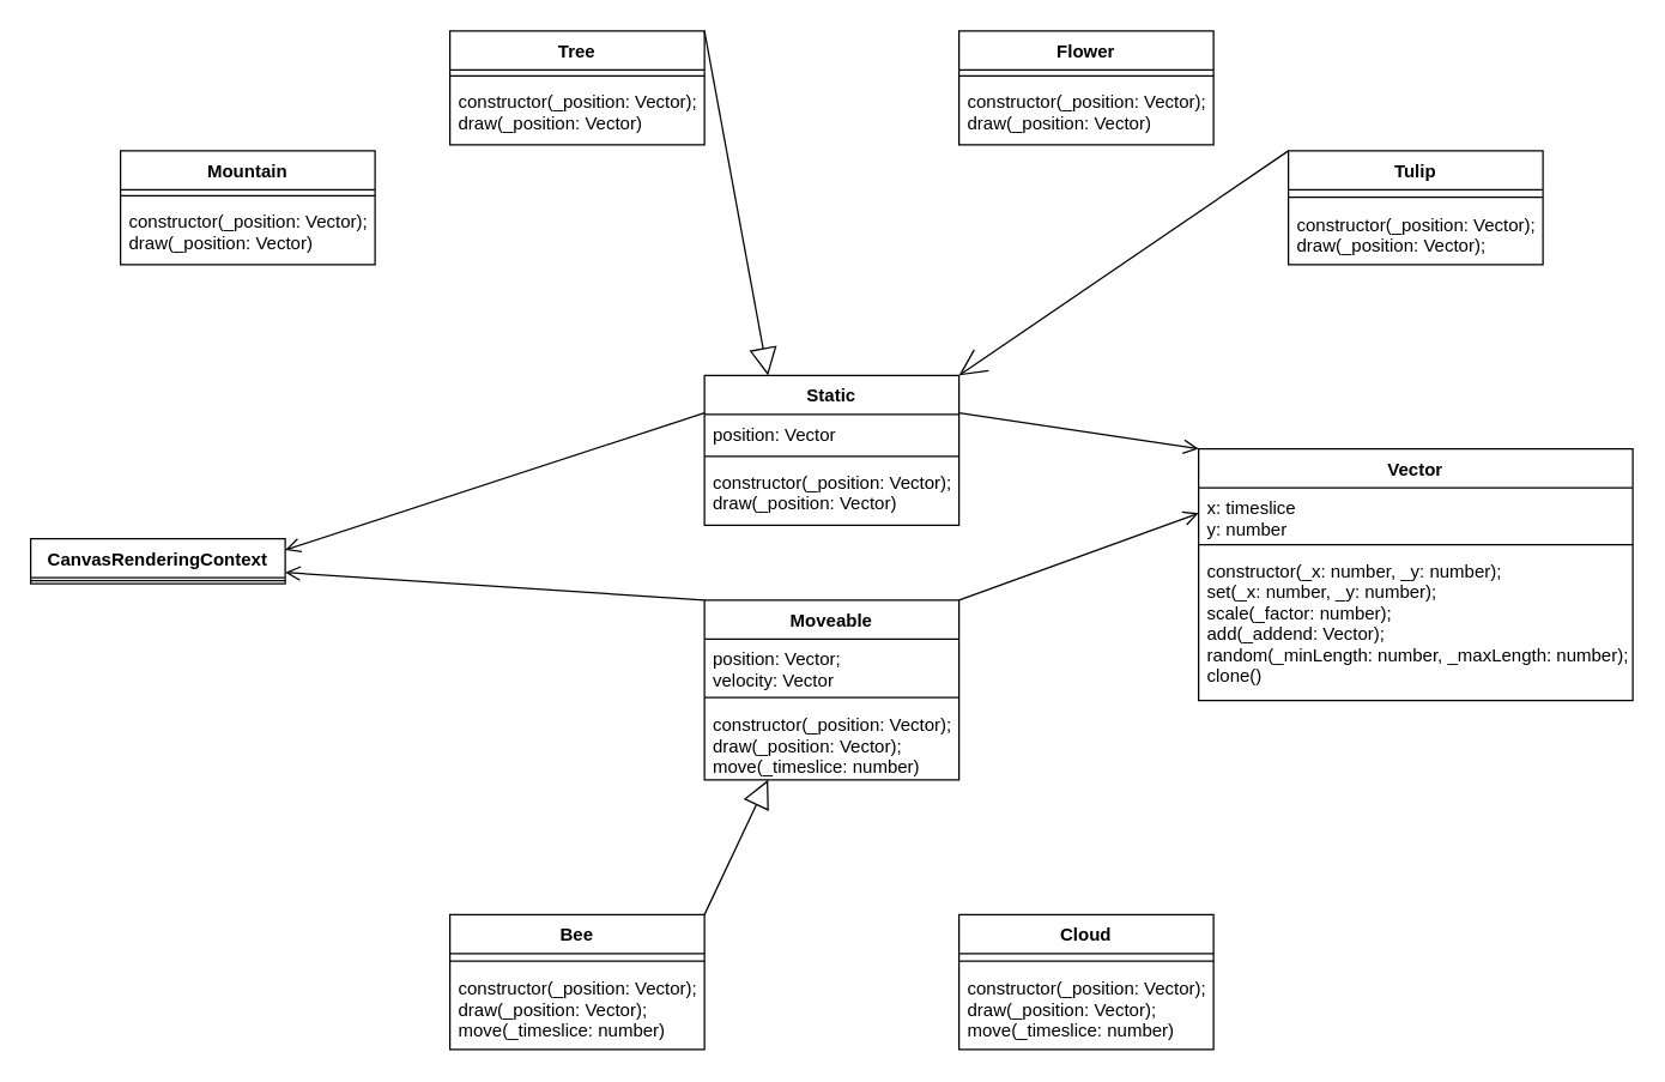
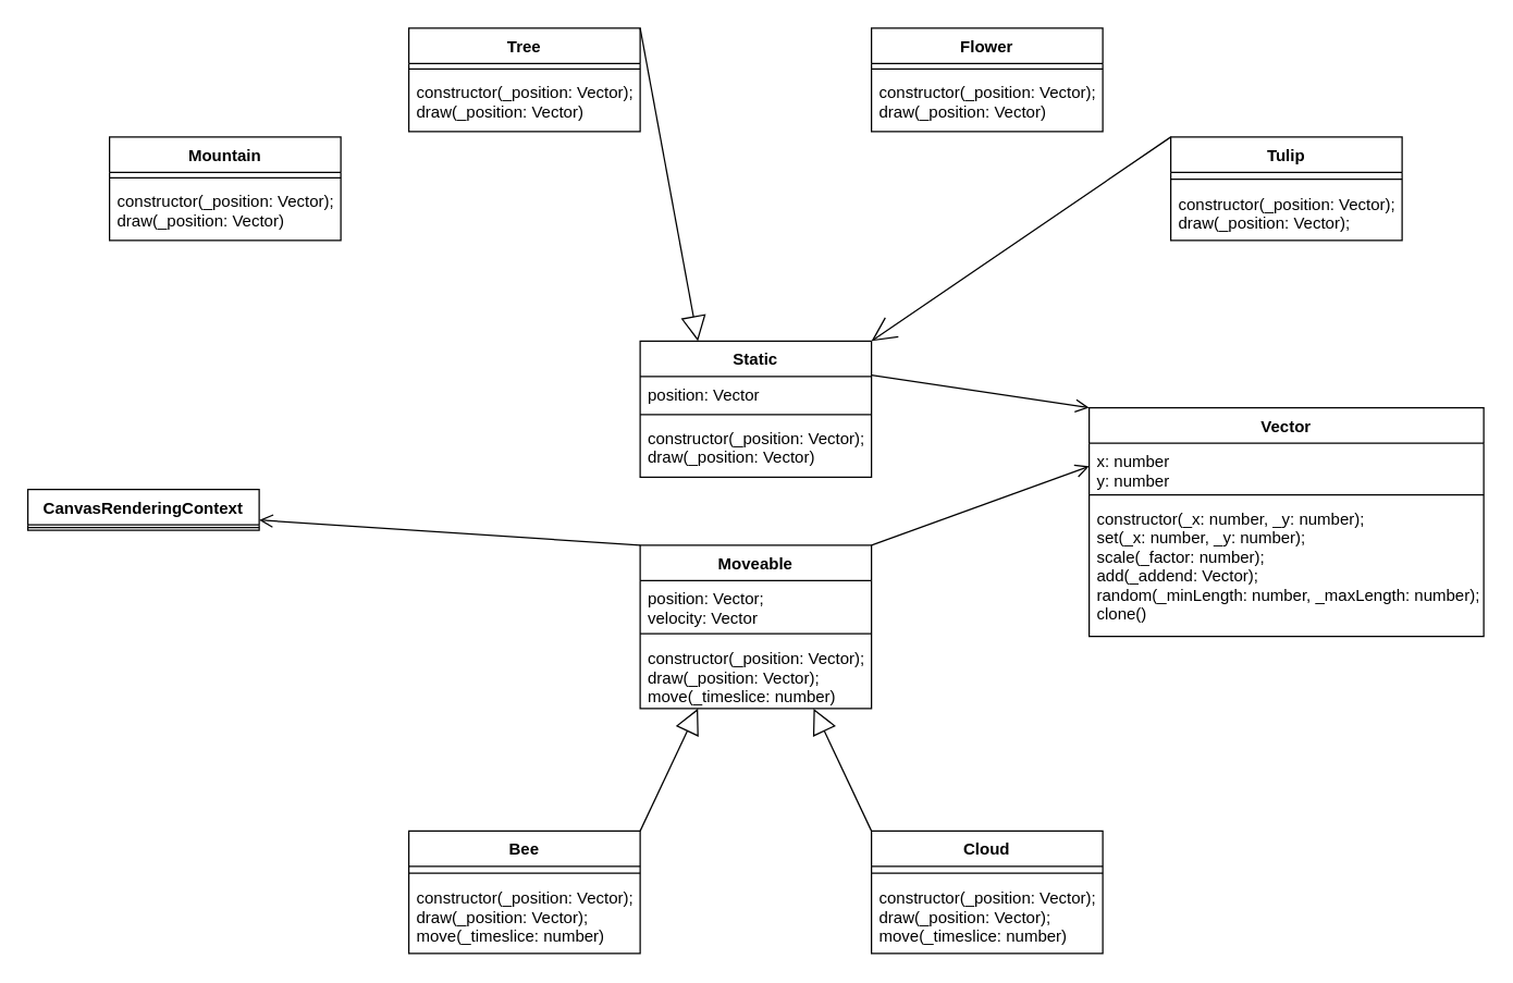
  <mxCell id="0" />
  <mxCell id="1" parent="0" />
  <mxCell id="2" value="Mountain" style="swimlane;fontStyle=1;align=center;verticalAlign=top;childLayout=stackLayout;horizontal=1;startSize=26;horizontalStack=0;resizeParent=1;resizeLast=0;collapsible=1;marginBottom=0;rounded=0;shadow=0;strokeWidth=1;" parent="1" vertex="1"><mxGeometry x="80" y="100" width="170" height="76" as="geometry"><mxRectangle x="220" y="120" width="160" height="26" as="alternateBounds" /></mxGeometry></mxCell>
  <mxCell id="3" value="" style="line;html=1;strokeWidth=1;align=left;verticalAlign=middle;spacingTop=-1;spacingLeft=3;spacingRight=3;rotatable=0;labelPosition=right;points=[];portConstraint=eastwest;" parent="2" vertex="1"><mxGeometry y="26" width="170" height="8" as="geometry" /></mxCell>
  <mxCell id="4" value="constructor(_position: Vector);&#10;draw(_position: Vector)" style="text;align=left;verticalAlign=top;spacingLeft=4;spacingRight=4;overflow=hidden;rotatable=0;points=[[0,0.5],[1,0.5]];portConstraint=eastwest;" parent="2" vertex="1"><mxGeometry y="34" width="170" height="42" as="geometry" /></mxCell>
  <mxCell id="5" value="Tree" style="swimlane;fontStyle=1;align=center;verticalAlign=top;childLayout=stackLayout;horizontal=1;startSize=26;horizontalStack=0;resizeParent=1;resizeLast=0;collapsible=1;marginBottom=0;rounded=0;shadow=0;strokeWidth=1;" parent="1" vertex="1"><mxGeometry x="300" y="20" width="170" height="76" as="geometry"><mxRectangle x="220" y="120" width="160" height="26" as="alternateBounds" /></mxGeometry></mxCell>
  <mxCell id="6" value="" style="line;html=1;strokeWidth=1;align=left;verticalAlign=middle;spacingTop=-1;spacingLeft=3;spacingRight=3;rotatable=0;labelPosition=right;points=[];portConstraint=eastwest;" parent="5" vertex="1"><mxGeometry y="26" width="170" height="8" as="geometry" /></mxCell>
  <mxCell id="7" value="constructor(_position: Vector);&#10;draw(_position: Vector)" style="text;align=left;verticalAlign=top;spacingLeft=4;spacingRight=4;overflow=hidden;rotatable=0;points=[[0,0.5],[1,0.5]];portConstraint=eastwest;" parent="5" vertex="1"><mxGeometry y="34" width="170" height="36" as="geometry" /></mxCell>
  <mxCell id="8" value="Vector" style="swimlane;fontStyle=1;align=center;verticalAlign=top;childLayout=stackLayout;horizontal=1;startSize=26;horizontalStack=0;resizeParent=1;resizeLast=0;collapsible=1;marginBottom=0;rounded=0;shadow=0;strokeWidth=1;" parent="1" vertex="1"><mxGeometry x="800" y="299" width="290" height="168" as="geometry"><mxRectangle x="220" y="120" width="160" height="26" as="alternateBounds" /></mxGeometry></mxCell>
- <mxCell id="9" value="x: timeslice&#10;y: number" style="text;align=left;verticalAlign=top;spacingLeft=4;spacingRight=4;overflow=hidden;rotatable=0;points=[[0,0.5],[1,0.5]];portConstraint=eastwest;" parent="8" vertex="1"><mxGeometry y="26" width="290" height="34" as="geometry" /></mxCell>
+ <mxCell id="9" value="x: number&#10;y: number" style="text;align=left;verticalAlign=top;spacingLeft=4;spacingRight=4;overflow=hidden;rotatable=0;points=[[0,0.5],[1,0.5]];portConstraint=eastwest;" parent="8" vertex="1"><mxGeometry y="26" width="290" height="34" as="geometry" /></mxCell>
  <mxCell id="10" value="" style="line;html=1;strokeWidth=1;align=left;verticalAlign=middle;spacingTop=-1;spacingLeft=3;spacingRight=3;rotatable=0;labelPosition=right;points=[];portConstraint=eastwest;" parent="8" vertex="1"><mxGeometry y="60" width="290" height="8" as="geometry" /></mxCell>
  <mxCell id="11" value="constructor(_x: number, _y: number);&#10;set(_x: number, _y: number);&#10;scale(_factor: number);&#10;add(_addend: Vector);&#10;random(_minLength: number, _maxLength: number);&#10;clone()" style="text;align=left;verticalAlign=top;spacingLeft=4;spacingRight=4;overflow=hidden;rotatable=0;points=[[0,0.5],[1,0.5]];portConstraint=eastwest;" parent="8" vertex="1"><mxGeometry y="68" width="290" height="100" as="geometry" /></mxCell>
  <mxCell id="12" value="CanvasRenderingContext" style="swimlane;fontStyle=1;align=center;verticalAlign=top;childLayout=stackLayout;horizontal=1;startSize=26;horizontalStack=0;resizeParent=1;resizeLast=0;collapsible=1;marginBottom=0;rounded=0;shadow=0;strokeWidth=1;" parent="1" vertex="1"><mxGeometry x="20" y="359" width="170" height="30" as="geometry"><mxRectangle x="220" y="120" width="160" height="26" as="alternateBounds" /></mxGeometry></mxCell>
  <mxCell id="13" value="" style="line;html=1;strokeWidth=1;align=left;verticalAlign=middle;spacingTop=-1;spacingLeft=3;spacingRight=3;rotatable=0;labelPosition=right;points=[];portConstraint=eastwest;" parent="12" vertex="1"><mxGeometry y="26" width="170" height="4" as="geometry" /></mxCell>
  <mxCell id="14" value="Cloud" style="swimlane;fontStyle=1;align=center;verticalAlign=top;childLayout=stackLayout;horizontal=1;startSize=26;horizontalStack=0;resizeParent=1;resizeLast=0;collapsible=1;marginBottom=0;rounded=0;shadow=0;strokeWidth=1;" parent="1" vertex="1"><mxGeometry x="640" y="610" width="170" height="90" as="geometry"><mxRectangle x="220" y="120" width="160" height="26" as="alternateBounds" /></mxGeometry></mxCell>
  <mxCell id="15" value="" style="line;html=1;strokeWidth=1;align=left;verticalAlign=middle;spacingTop=-1;spacingLeft=3;spacingRight=3;rotatable=0;labelPosition=right;points=[];portConstraint=eastwest;" parent="14" vertex="1"><mxGeometry y="26" width="170" height="10" as="geometry" /></mxCell>
  <mxCell id="16" value="constructor(_position: Vector);&#10;draw(_position: Vector);&#10;move(_timeslice: number)" style="text;align=left;verticalAlign=top;spacingLeft=4;spacingRight=4;overflow=hidden;rotatable=0;points=[[0,0.5],[1,0.5]];portConstraint=eastwest;" parent="14" vertex="1"><mxGeometry y="36" width="170" height="48" as="geometry" /></mxCell>
  <mxCell id="17" value="Tulip" style="swimlane;fontStyle=1;align=center;verticalAlign=top;childLayout=stackLayout;horizontal=1;startSize=26;horizontalStack=0;resizeParent=1;resizeLast=0;collapsible=1;marginBottom=0;rounded=0;shadow=0;strokeWidth=1;" parent="1" vertex="1"><mxGeometry x="860" y="100" width="170" height="76" as="geometry"><mxRectangle x="220" y="120" width="160" height="26" as="alternateBounds" /></mxGeometry></mxCell>
  <mxCell id="18" value="" style="line;html=1;strokeWidth=1;align=left;verticalAlign=middle;spacingTop=-1;spacingLeft=3;spacingRight=3;rotatable=0;labelPosition=right;points=[];portConstraint=eastwest;" parent="17" vertex="1"><mxGeometry y="26" width="170" height="10" as="geometry" /></mxCell>
  <mxCell id="19" value="constructor(_position: Vector);&#10;draw(_position: Vector);" style="text;align=left;verticalAlign=top;spacingLeft=4;spacingRight=4;overflow=hidden;rotatable=0;points=[[0,0.5],[1,0.5]];portConstraint=eastwest;" parent="17" vertex="1"><mxGeometry y="36" width="170" height="40" as="geometry" /></mxCell>
  <mxCell id="20" value="Bee" style="swimlane;fontStyle=1;align=center;verticalAlign=top;childLayout=stackLayout;horizontal=1;startSize=26;horizontalStack=0;resizeParent=1;resizeLast=0;collapsible=1;marginBottom=0;rounded=0;shadow=0;strokeWidth=1;" parent="1" vertex="1"><mxGeometry x="300" y="610" width="170" height="90" as="geometry"><mxRectangle x="220" y="120" width="160" height="26" as="alternateBounds" /></mxGeometry></mxCell>
  <mxCell id="21" value="" style="line;html=1;strokeWidth=1;align=left;verticalAlign=middle;spacingTop=-1;spacingLeft=3;spacingRight=3;rotatable=0;labelPosition=right;points=[];portConstraint=eastwest;" parent="20" vertex="1"><mxGeometry y="26" width="170" height="10" as="geometry" /></mxCell>
  <mxCell id="22" value="constructor(_position: Vector);&#10;draw(_position: Vector);&#10;move(_timeslice: number)" style="text;align=left;verticalAlign=top;spacingLeft=4;spacingRight=4;overflow=hidden;rotatable=0;points=[[0,0.5],[1,0.5]];portConstraint=eastwest;" parent="20" vertex="1"><mxGeometry y="36" width="170" height="48" as="geometry" /></mxCell>
  <mxCell id="23" value="Static" style="swimlane;fontStyle=1;align=center;verticalAlign=top;childLayout=stackLayout;horizontal=1;startSize=26;horizontalStack=0;resizeParent=1;resizeLast=0;collapsible=1;marginBottom=0;rounded=0;shadow=0;strokeWidth=1;" vertex="1" parent="1"><mxGeometry x="470" y="250" width="170" height="100" as="geometry"><mxRectangle x="220" y="120" width="160" height="26" as="alternateBounds" /></mxGeometry></mxCell>
  <mxCell id="24" value="position: Vector" style="text;align=left;verticalAlign=top;spacingLeft=4;spacingRight=4;overflow=hidden;rotatable=0;points=[[0,0.5],[1,0.5]];portConstraint=eastwest;" vertex="1" parent="23"><mxGeometry y="26" width="170" height="24" as="geometry" /></mxCell>
  <mxCell id="25" value="" style="line;html=1;strokeWidth=1;align=left;verticalAlign=middle;spacingTop=-1;spacingLeft=3;spacingRight=3;rotatable=0;labelPosition=right;points=[];portConstraint=eastwest;" vertex="1" parent="23"><mxGeometry y="50" width="170" height="8" as="geometry" /></mxCell>
  <mxCell id="26" value="constructor(_position: Vector);&#10;draw(_position: Vector)" style="text;align=left;verticalAlign=top;spacingLeft=4;spacingRight=4;overflow=hidden;rotatable=0;points=[[0,0.5],[1,0.5]];portConstraint=eastwest;" vertex="1" parent="23"><mxGeometry y="58" width="170" height="42" as="geometry" /></mxCell>
  <mxCell id="27" value="Moveable" style="swimlane;fontStyle=1;align=center;verticalAlign=top;childLayout=stackLayout;horizontal=1;startSize=26;horizontalStack=0;resizeParent=1;resizeLast=0;collapsible=1;marginBottom=0;rounded=0;shadow=0;strokeWidth=1;" vertex="1" parent="1"><mxGeometry x="470" y="400" width="170" height="120" as="geometry"><mxRectangle x="220" y="120" width="160" height="26" as="alternateBounds" /></mxGeometry></mxCell>
  <mxCell id="28" value="position: Vector;&#10;velocity: Vector" style="text;align=left;verticalAlign=top;spacingLeft=4;spacingRight=4;overflow=hidden;rotatable=0;points=[[0,0.5],[1,0.5]];portConstraint=eastwest;" vertex="1" parent="27"><mxGeometry y="26" width="170" height="34" as="geometry" /></mxCell>
  <mxCell id="29" value="" style="line;html=1;strokeWidth=1;align=left;verticalAlign=middle;spacingTop=-1;spacingLeft=3;spacingRight=3;rotatable=0;labelPosition=right;points=[];portConstraint=eastwest;" vertex="1" parent="27"><mxGeometry y="60" width="170" height="10" as="geometry" /></mxCell>
  <mxCell id="30" value="constructor(_position: Vector);&#10;draw(_position: Vector);&#10;move(_timeslice: number)" style="text;align=left;verticalAlign=top;spacingLeft=4;spacingRight=4;overflow=hidden;rotatable=0;points=[[0,0.5],[1,0.5]];portConstraint=eastwest;" vertex="1" parent="27"><mxGeometry y="70" width="170" height="48" as="geometry" /></mxCell>
  <mxCell id="31" value="" style="endArrow=open;startArrow=none;endFill=0;startFill=0;endSize=8;html=1;verticalAlign=bottom;labelBackgroundColor=none;strokeWidth=1;exitX=1;exitY=0;exitDx=0;exitDy=0;entryX=0;entryY=0.5;entryDx=0;entryDy=0;" edge="1" parent="1" source="27" target="9"><mxGeometry width="160" relative="1" as="geometry"><mxPoint x="560" y="340" as="sourcePoint" /><mxPoint x="720" y="340" as="targetPoint" /></mxGeometry></mxCell>
  <mxCell id="32" value="" style="endArrow=block;endSize=16;endFill=0;html=1;exitX=1;exitY=0;exitDx=0;exitDy=0;entryX=0.25;entryY=1;entryDx=0;entryDy=0;" edge="1" parent="1" source="20" target="27"><mxGeometry width="160" relative="1" as="geometry"><mxPoint x="120" y="490" as="sourcePoint" /><mxPoint x="280" y="490" as="targetPoint" /></mxGeometry></mxCell>
+ <mxCell id="33" value="" style="endArrow=block;endSize=16;endFill=0;html=1;exitX=0;exitY=0;exitDx=0;exitDy=0;entryX=0.75;entryY=1;entryDx=0;entryDy=0;" edge="1" parent="1" source="14" target="27"><mxGeometry width="160" relative="1" as="geometry"><mxPoint x="130" y="500" as="sourcePoint" /><mxPoint x="290" y="500" as="targetPoint" /></mxGeometry></mxCell>
  <mxCell id="34" value="" style="endArrow=block;endSize=16;endFill=0;html=1;exitX=1;exitY=0;exitDx=0;exitDy=0;entryX=0.25;entryY=0;entryDx=0;entryDy=0;" edge="1" parent="1" source="5" target="23"><mxGeometry width="160" relative="1" as="geometry"><mxPoint x="140" y="510" as="sourcePoint" /><mxPoint x="300" y="510" as="targetPoint" /></mxGeometry></mxCell>
  <mxCell id="35" value="" style="endArrow=open;endSize=16;endFill=0;html=1;exitX=0;exitY=0;exitDx=0;exitDy=0;entryX=1;entryY=0;entryDx=0;entryDy=0;" edge="1" parent="1" source="17" target="23"><mxGeometry width="160" relative="1" as="geometry"><mxPoint x="160" y="530" as="sourcePoint" /><mxPoint x="670" y="230" as="targetPoint" /></mxGeometry></mxCell>
- <mxCell id="36" value="" style="endArrow=open;startArrow=none;endFill=0;startFill=0;endSize=8;html=1;verticalAlign=bottom;labelBackgroundColor=none;strokeWidth=1;exitX=0;exitY=0.25;exitDx=0;exitDy=0;entryX=1;entryY=0.25;entryDx=0;entryDy=0;" edge="1" parent="1" source="23" target="12"><mxGeometry width="160" relative="1" as="geometry"><mxPoint x="420" y="380" as="sourcePoint" /><mxPoint x="730" y="350" as="targetPoint" /></mxGeometry></mxCell>
  <mxCell id="37" value="" style="endArrow=open;startArrow=none;endFill=0;startFill=0;endSize=8;html=1;verticalAlign=bottom;labelBackgroundColor=none;strokeWidth=1;exitX=0;exitY=0;exitDx=0;exitDy=0;entryX=1;entryY=0.75;entryDx=0;entryDy=0;" edge="1" parent="1" source="27" target="12"><mxGeometry width="160" relative="1" as="geometry"><mxPoint x="580" y="360" as="sourcePoint" /><mxPoint x="740" y="360" as="targetPoint" /></mxGeometry></mxCell>
  <mxCell id="38" value="" style="endArrow=open;startArrow=none;endFill=0;startFill=0;endSize=8;html=1;verticalAlign=bottom;labelBackgroundColor=none;strokeWidth=1;exitX=1;exitY=0.25;exitDx=0;exitDy=0;entryX=0;entryY=0;entryDx=0;entryDy=0;" edge="1" parent="1" source="23" target="8"><mxGeometry width="160" relative="1" as="geometry"><mxPoint x="590" y="370" as="sourcePoint" /><mxPoint x="750" y="370" as="targetPoint" /></mxGeometry></mxCell>
  <mxCell id="39" value="Flower" style="swimlane;fontStyle=1;align=center;verticalAlign=top;childLayout=stackLayout;horizontal=1;startSize=26;horizontalStack=0;resizeParent=1;resizeLast=0;collapsible=1;marginBottom=0;rounded=0;shadow=0;strokeWidth=1;" vertex="1" parent="1"><mxGeometry x="640" y="20" width="170" height="76" as="geometry"><mxRectangle x="220" y="120" width="160" height="26" as="alternateBounds" /></mxGeometry></mxCell>
  <mxCell id="40" value="" style="line;html=1;strokeWidth=1;align=left;verticalAlign=middle;spacingTop=-1;spacingLeft=3;spacingRight=3;rotatable=0;labelPosition=right;points=[];portConstraint=eastwest;" vertex="1" parent="39"><mxGeometry y="26" width="170" height="8" as="geometry" /></mxCell>
  <mxCell id="41" value="constructor(_position: Vector);&#10;draw(_position: Vector)" style="text;align=left;verticalAlign=top;spacingLeft=4;spacingRight=4;overflow=hidden;rotatable=0;points=[[0,0.5],[1,0.5]];portConstraint=eastwest;" vertex="1" parent="39"><mxGeometry y="34" width="170" height="36" as="geometry" /></mxCell>
